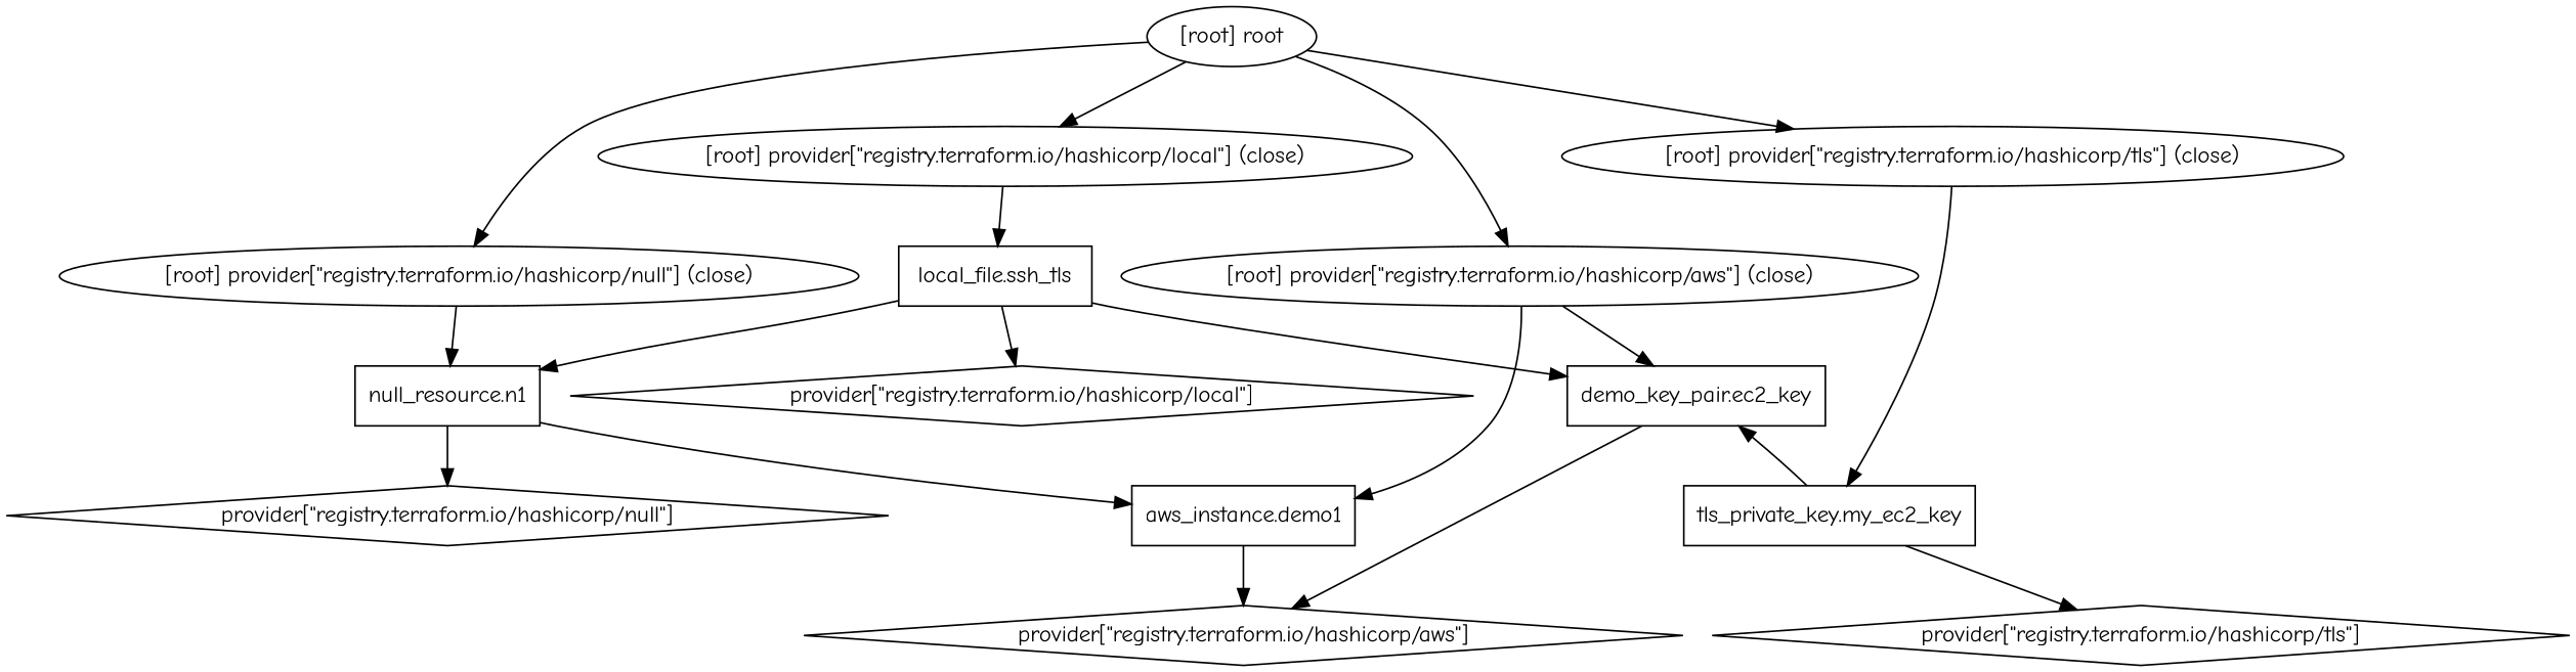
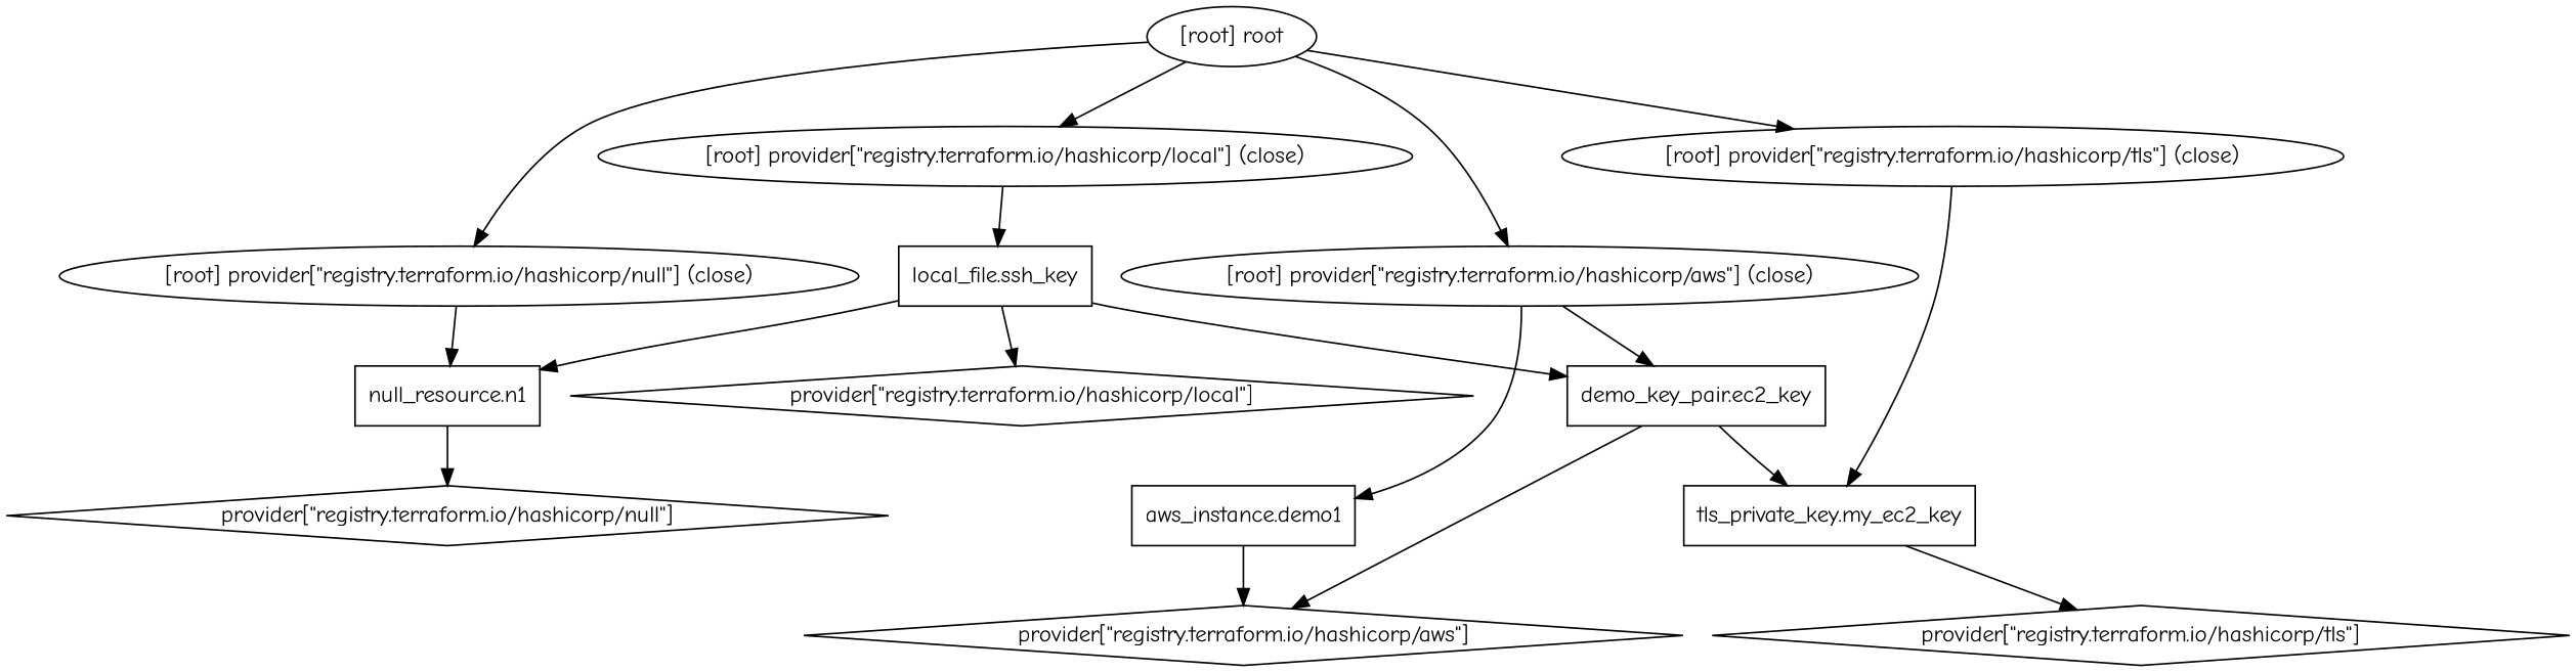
  digraph {
    compound=true
    fontname="Comic Neue"
    newrank=true
    node [fontname="Comic Neue"]
    edge [fontname="Comic Neue"]
    n1 [label="aws_instance.demo1" shape=box]
    n2 [label="provider[\"registry.terraform.io/hashicorp/aws\"]" shape=diamond]
    n3 [label="demo_key_pair.ec2_key" shape=box]
    n4 [label="tls_private_key.my_ec2_key" shape=box]
-   n5 [label="local_file.ssh_tls" shape=box]
+   n5 [label="local_file.ssh_key" shape=box]
    n6 [label="provider[\"registry.terraform.io/hashicorp/local\"]" shape=diamond]
    n7 [label="null_resource.n1" shape=box]
    n8 [label="provider[\"registry.terraform.io/hashicorp/null\"]" shape=diamond]
    n9 [label="provider[\"registry.terraform.io/hashicorp/tls\"]" shape=diamond]
    "[root] provider[\"registry.terraform.io/hashicorp/aws\"] (close)"
    "[root] provider[\"registry.terraform.io/hashicorp/local\"] (close)"
    "[root] provider[\"registry.terraform.io/hashicorp/null\"] (close)"
    "[root] provider[\"registry.terraform.io/hashicorp/tls\"] (close)"
    "[root] root"
    subgraph sub_1 {
      n1
      n2
      n3
      n4
      n5
      n6
      n7
      n8
      n9
      "[root] provider[\"registry.terraform.io/hashicorp/aws\"] (close)"
      "[root] provider[\"registry.terraform.io/hashicorp/local\"] (close)"
      "[root] provider[\"registry.terraform.io/hashicorp/null\"] (close)"
      "[root] provider[\"registry.terraform.io/hashicorp/tls\"] (close)"
      "[root] root"
    }
    n1 -> n2
    n3 -> n2
-   n4 -> n3
+   n3 -> n4
    n4 -> n9
    n5 -> n3
    n5 -> n6
    n5 -> n7
-   n7 -> n1
    n7 -> n8
    "[root] provider[\"registry.terraform.io/hashicorp/aws\"] (close)" -> n1
    "[root] provider[\"registry.terraform.io/hashicorp/aws\"] (close)" -> n3
    "[root] provider[\"registry.terraform.io/hashicorp/local\"] (close)" -> n5
    "[root] provider[\"registry.terraform.io/hashicorp/null\"] (close)" -> n7
    "[root] provider[\"registry.terraform.io/hashicorp/tls\"] (close)" -> n4
    "[root] root" -> "[root] provider[\"registry.terraform.io/hashicorp/aws\"] (close)"
    "[root] root" -> "[root] provider[\"registry.terraform.io/hashicorp/local\"] (close)"
    "[root] root" -> "[root] provider[\"registry.terraform.io/hashicorp/null\"] (close)"
    "[root] root" -> "[root] provider[\"registry.terraform.io/hashicorp/tls\"] (close)"
  }
